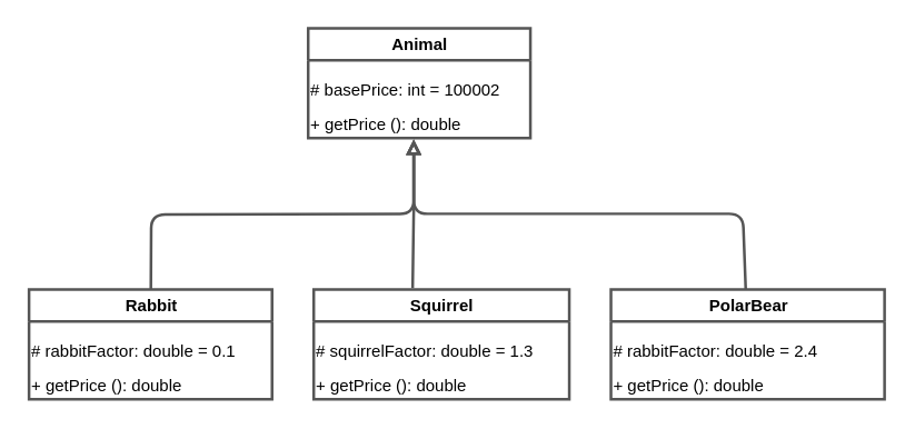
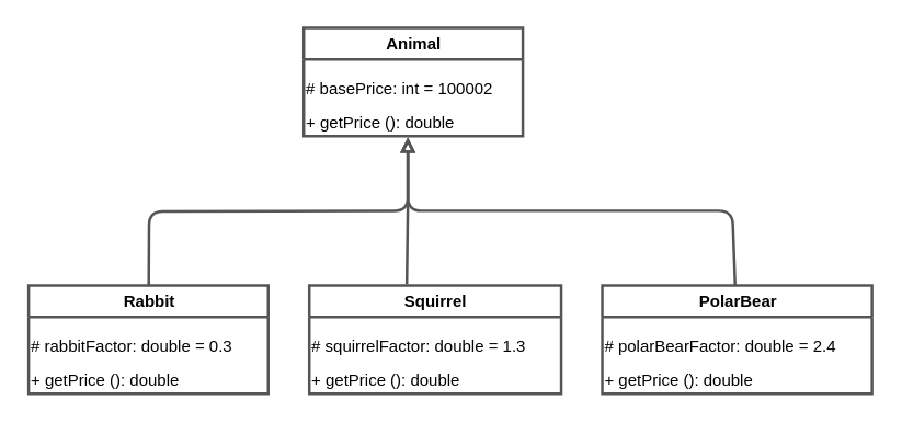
  <mxCell id="0" />
  <mxCell id="1" parent="0" />
  <mxCell id="2" value="PolarBear" style="swimlane;childLayout=stackLayout;horizontal=1;horizontalStack=0;resizeParent=1;resizeParentMax=0;resizeLast=0;collapsible=1;html=1;strokeColor=#555555;strokeWidth=2;shadow=1fillColor=#F2F2F2;" parent="1" vertex="1"><mxGeometry x="439" y="208" width="197" height="79" as="geometry" /></mxCell>
- <mxCell id="3" value="# rabbitFactor: double = 2.4" style="text;portConstraint=eastwest;overflow=hidden;rotatable=0;" parent="2" vertex="1"><mxGeometry y="30.826" width="191" height="19" as="geometry" /></mxCell>
+ <mxCell id="3" value="# polarBearFactor: double = 2.4" style="text;portConstraint=eastwest;overflow=hidden;rotatable=0;" parent="2" vertex="1"><mxGeometry y="30.826" width="191" height="19" as="geometry" /></mxCell>
  <mxCell id="4" value="+ getPrice (): double" style="text;portConstraint=eastwest;overflow=hidden;rotatable=0;" parent="2" vertex="1"><mxGeometry y="55.826" width="191" height="19" as="geometry" /></mxCell>
  <mxCell id="5" value="Rabbit" style="swimlane;childLayout=stackLayout;horizontal=1;horizontalStack=0;resizeParent=1;resizeParentMax=0;resizeLast=0;collapsible=1;html=1;strokeColor=#555555;strokeWidth=2;shadow=1fillColor=#F2F2F2;" parent="1" vertex="1"><mxGeometry x="20" y="208" width="175" height="79" as="geometry" /></mxCell>
- <mxCell id="6" value="# rabbitFactor: double = 0.1" style="text;portConstraint=eastwest;overflow=hidden;rotatable=0;" parent="5" vertex="1"><mxGeometry y="30.826" width="169" height="19" as="geometry" /></mxCell>
+ <mxCell id="6" value="# rabbitFactor: double = 0.3" style="text;portConstraint=eastwest;overflow=hidden;rotatable=0;" parent="5" vertex="1"><mxGeometry y="30.826" width="169" height="19" as="geometry" /></mxCell>
  <mxCell id="7" value="+ getPrice (): double" style="text;portConstraint=eastwest;overflow=hidden;rotatable=0;" parent="5" vertex="1"><mxGeometry y="55.826" width="169" height="19" as="geometry" /></mxCell>
  <mxCell id="8" value="Squirrel" style="swimlane;childLayout=stackLayout;horizontal=1;horizontalStack=0;resizeParent=1;resizeParentMax=0;resizeLast=0;collapsible=1;html=1;strokeColor=#555555;strokeWidth=2;shadow=1fillColor=#F2F2F2;" parent="1" vertex="1"><mxGeometry x="225" y="208" width="184" height="79" as="geometry" /></mxCell>
  <mxCell id="9" value="# squirrelFactor: double = 1.3" style="text;portConstraint=eastwest;overflow=hidden;rotatable=0;" parent="8" vertex="1"><mxGeometry y="30.826" width="178" height="19" as="geometry" /></mxCell>
  <mxCell id="10" value="+ getPrice (): double" style="text;portConstraint=eastwest;overflow=hidden;rotatable=0;" parent="8" vertex="1"><mxGeometry y="55.826" width="178" height="19" as="geometry" /></mxCell>
  <mxCell id="11" value="" style="endArrow=block;startArrow=none;endFill=0;startFill=0;html=1;strokeColor=#555555;strokeWidth=2;shadow=1fillColor=#F2F2F2;" parent="1" source="2" edge="1"><mxGeometry x="275" y="69" width="257" height="129" as="geometry"><mxPoint x="534" y="208" as="sourcePoint" /><mxPoint x="297" y="100" as="targetPoint" /><Array as="points"><mxPoint x="534" y="153.5" /><mxPoint x="297" y="153.5" /></Array></mxGeometry></mxCell>
  <mxCell id="12" value="" style="endArrow=block;startArrow=none;endFill=0;startFill=0;html=1;strokeColor=#555555;strokeWidth=2;shadow=1fillColor=#F2F2F2;exitX=0.387;exitY=-0.012;exitDx=0;exitDy=0;exitPerimeter=0;" parent="1" source="8" edge="1"><mxGeometry x="231" y="69" width="74" height="129" as="geometry"><mxPoint x="300" y="208" as="sourcePoint" /><mxPoint x="297" y="100" as="targetPoint" /><Array as="points"><mxPoint x="297" y="150" /><mxPoint x="297" y="153.5" /></Array></mxGeometry></mxCell>
  <mxCell id="13" value="Animal" style="swimlane;childLayout=stackLayout;horizontal=1;horizontalStack=0;resizeParent=1;resizeParentMax=0;resizeLast=0;collapsible=1;html=1;strokeColor=#555555;strokeWidth=2;shadow=1fillColor=#F2F2F2;" parent="1" vertex="1"><mxGeometry x="221" width="160" height="79" as="geometry" y="20" /></mxCell>
  <mxCell id="14" value="# basePrice: int = 100002" style="text;portConstraint=eastwest;overflow=hidden;rotatable=0;" parent="13" vertex="1"><mxGeometry y="30.826" width="154" height="19" as="geometry" /></mxCell>
  <mxCell id="15" value="+ getPrice (): double" style="text;portConstraint=eastwest;overflow=hidden;rotatable=0;" parent="13" vertex="1"><mxGeometry y="55.826" width="154" height="19" as="geometry" /></mxCell>
  <mxCell id="16" value="" style="endArrow=block;startArrow=none;endFill=0;startFill=0;html=1;strokeColor=#555555;strokeWidth=2;shadow=1fillColor=#F2F2F2;" parent="1" source="5" edge="1"><mxGeometry x="82" y="69" width="213" height="129" as="geometry"><mxPoint x="104" y="208" as="sourcePoint" /><mxPoint x="297" y="100" as="targetPoint" /><Array as="points"><mxPoint x="108" y="154" /><mxPoint x="297" y="153.5" /></Array></mxGeometry></mxCell>
